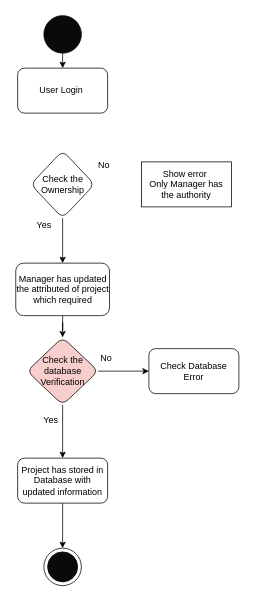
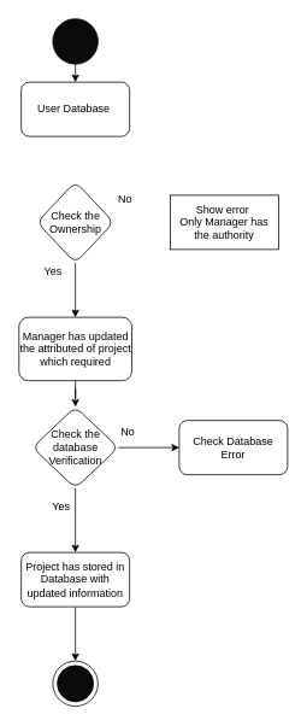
  <mxCell id="0" />
  <mxCell id="1" parent="0" />
  <mxCell id="2" style="edgeStyle=orthogonalEdgeStyle;rounded=0;orthogonalLoop=1;jettySize=auto;html=1;exitX=0.5;exitY=1;exitDx=0;exitDy=0;entryX=0.5;entryY=0;entryDx=0;entryDy=0;" edge="1" parent="1" source="3" target="4"><mxGeometry relative="1" as="geometry" /></mxCell>
  <mxCell id="3" value="" style="ellipse;whiteSpace=wrap;html=1;aspect=fixed;fillColor=#0A0A0A;" vertex="1" parent="1"><mxGeometry x="58" y="20" width="50" height="50" as="geometry" /></mxCell>
- <mxCell id="4" value="User Login&amp;nbsp;" style="rounded=1;whiteSpace=wrap;html=1;fillColor=#FFFFFF;" vertex="1" parent="1"><mxGeometry x="23" y="90" width="120" height="60" as="geometry" /></mxCell>
+ <mxCell id="4" value="User Database&amp;nbsp;" style="rounded=1;whiteSpace=wrap;html=1;fillColor=#FFFFFF;" vertex="1" parent="1"><mxGeometry x="23" y="90" width="120" height="60" as="geometry" /></mxCell>
  <mxCell id="5" value="" style="ellipse;whiteSpace=wrap;html=1;aspect=fixed;fillColor=#FFFFFF;" vertex="1" parent="1"><mxGeometry x="58" y="730" width="50" height="50" as="geometry" /></mxCell>
  <mxCell id="6" value="" style="ellipse;whiteSpace=wrap;html=1;aspect=fixed;fillColor=#0A0A0A;" vertex="1" parent="1"><mxGeometry x="63" y="735" width="40" height="40" as="geometry" /></mxCell>
  <mxCell id="7" value="" style="edgeStyle=orthogonalEdgeStyle;rounded=0;orthogonalLoop=1;jettySize=auto;html=1;" edge="1" parent="1" source="8" target="13"><mxGeometry relative="1" as="geometry" /></mxCell>
  <mxCell id="8" value="Check the Ownership" style="rhombus;whiteSpace=wrap;html=1;fillColor=#FFFFFF;rounded=1;" vertex="1" parent="1"><mxGeometry x="40.5" y="200" width="85" height="90" as="geometry" /></mxCell>
  <mxCell id="9" value="Show error&amp;nbsp;&lt;br&gt;Only Manager has the authority" style="whiteSpace=wrap;html=1;fillColor=#FFFFFF;rounded=0;" vertex="1" parent="1"><mxGeometry x="188" y="215" width="120" height="60" as="geometry" /></mxCell>
  <mxCell id="10" value="No" style="text;html=1;align=center;verticalAlign=middle;resizable=0;points=[];autosize=1;strokeColor=none;fillColor=none;" vertex="1" parent="1"><mxGeometry x="123" y="210" width="30" height="20" as="geometry" /></mxCell>
  <mxCell id="11" value="Yes" style="text;html=1;align=center;verticalAlign=middle;resizable=0;points=[];autosize=1;strokeColor=none;fillColor=none;" vertex="1" parent="1"><mxGeometry x="38" y="290" width="40" height="20" as="geometry" /></mxCell>
  <mxCell id="12" value="" style="edgeStyle=orthogonalEdgeStyle;rounded=0;orthogonalLoop=1;jettySize=auto;html=1;" edge="1" parent="1" source="13" target="16"><mxGeometry relative="1" as="geometry" /></mxCell>
  <mxCell id="13" value="Manager has updated the attributed of project which required" style="whiteSpace=wrap;html=1;fillColor=#FFFFFF;rounded=1;" vertex="1" parent="1"><mxGeometry x="20.5" y="350" width="125" height="70" as="geometry" /></mxCell>
  <mxCell id="14" value="" style="edgeStyle=orthogonalEdgeStyle;rounded=0;orthogonalLoop=1;jettySize=auto;html=1;" edge="1" parent="1" source="16" target="17"><mxGeometry relative="1" as="geometry" /></mxCell>
  <mxCell id="15" value="" style="edgeStyle=orthogonalEdgeStyle;rounded=0;orthogonalLoop=1;jettySize=auto;html=1;" edge="1" parent="1" source="16" target="20"><mxGeometry relative="1" as="geometry" /></mxCell>
- <mxCell id="16" value="Check the database Verification" style="rhombus;whiteSpace=wrap;html=1;fillColor=#f8cecc;rounded=1;" vertex="1" parent="1"><mxGeometry x="35.5" y="449" width="95" height="90" as="geometry" /></mxCell>
+ <mxCell id="16" value="Check the database Verification" style="rhombus;whiteSpace=wrap;html=1;fillColor=#FFFFFF;rounded=1;" vertex="1" parent="1"><mxGeometry x="35.5" y="449" width="95" height="90" as="geometry" /></mxCell>
  <mxCell id="17" value="Check Database Error" style="whiteSpace=wrap;html=1;fillColor=#FFFFFF;rounded=1;" vertex="1" parent="1"><mxGeometry x="198" y="464" width="120" height="60" as="geometry" /></mxCell>
  <mxCell id="18" value="No" style="text;html=1;align=center;verticalAlign=middle;resizable=0;points=[];autosize=1;strokeColor=none;fillColor=none;" vertex="1" parent="1"><mxGeometry x="126" y="467" width="30" height="20" as="geometry" /></mxCell>
  <mxCell id="19" style="edgeStyle=orthogonalEdgeStyle;rounded=0;orthogonalLoop=1;jettySize=auto;html=1;exitX=0.5;exitY=1;exitDx=0;exitDy=0;entryX=0.5;entryY=0;entryDx=0;entryDy=0;" edge="1" parent="1" source="20" target="5"><mxGeometry relative="1" as="geometry" /></mxCell>
  <mxCell id="20" value="Project has stored in Database with updated information" style="whiteSpace=wrap;html=1;fillColor=#FFFFFF;rounded=1;" vertex="1" parent="1"><mxGeometry x="23" y="610" width="120" height="60" as="geometry" /></mxCell>
  <mxCell id="21" value="Yes" style="text;html=1;align=center;verticalAlign=middle;resizable=0;points=[];autosize=1;strokeColor=none;fillColor=none;" vertex="1" parent="1"><mxGeometry x="47" y="550" width="40" height="20" as="geometry" /></mxCell>
